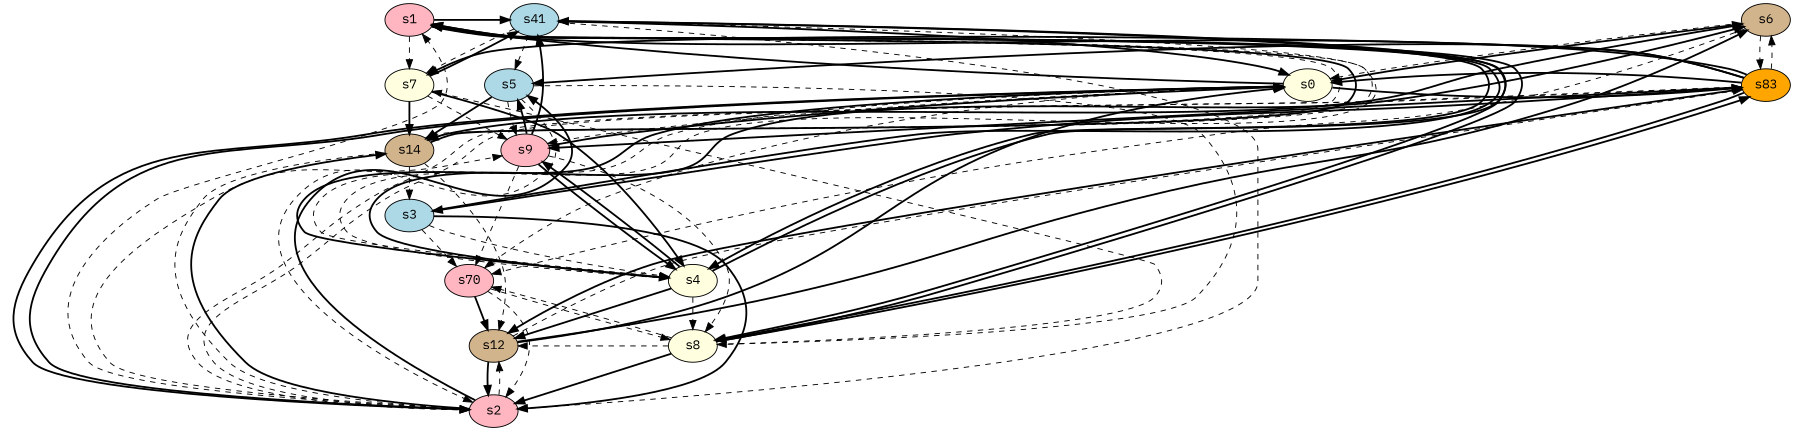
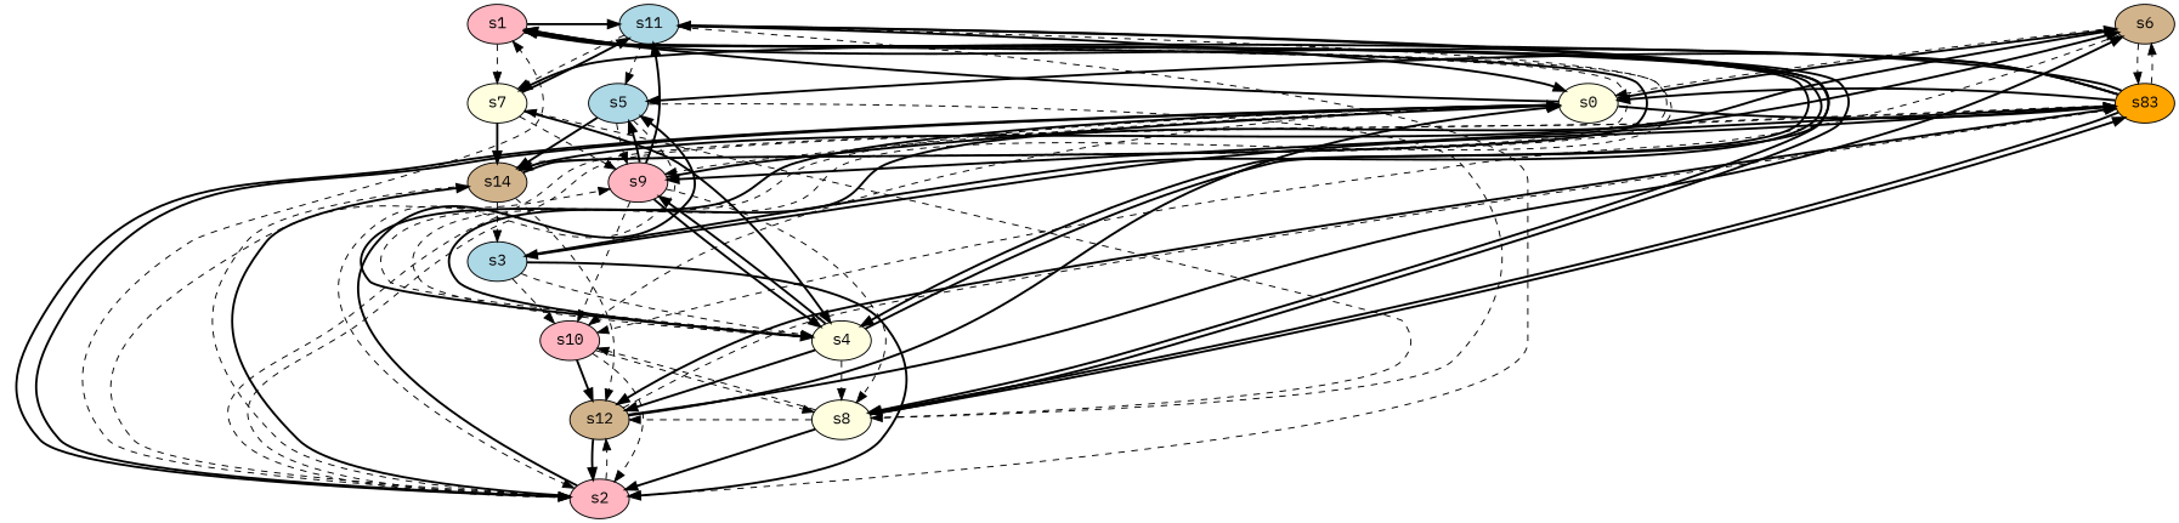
  digraph {
    fontname="IBM Plex Mono"
    node [fillcolor=lightpink fontname="IBM Plex Mono" player=1 style=filled]
    edge [fontname="IBM Plex Mono" style=bold]
    s1 [player=0]
    s0 [fillcolor=lightyellow]
    s2
    s4 [fillcolor=lightyellow]
    s6 [fillcolor=tan player=0]
    s9
-   s10 [label=s70]
+   s10
    n8 [fillcolor=orange label=s83]
    s7 [fillcolor=lightyellow]
    s8 [fillcolor=lightyellow player=0]
-   s11 [fillcolor=lightblue label=s41]
+   s11 [fillcolor=lightblue]
    s14 [fillcolor=tan player=0]
    s5 [fillcolor=lightblue]
    s12 [fillcolor=tan player=0]
    s3 [fillcolor=lightblue]
    s1 -> s7 [style=dashed]
    s1 -> s8 [constraint="time % 2 == 1"]
    s1 -> s11 [constraint="time % 4 == 0 || time % 3 == 1"]
    s1 -> s14 [constraint="time == 1 || time == 7 || time == 10 || time == 18" style=dashed]
    s0 -> s1 [constraint="time % 2 == 0 && time % 3 == 1"]
    s0 -> s2 [constraint="!(time % 4 == 2)"]
    s0 -> s4 [constraint="time == 12 || time == 13 || time == 19"]
    s0 -> s6 [constraint="!(time % 3 == 0)"]
    s0 -> s9 [style=dashed]
    s0 -> s10 [constraint="time % 2 == 0 && time % 4 == 2" style=dashed]
    s0 -> n8 [constraint="!(time % 6 == 0)"]
    s2 -> s1 [constraint="!(time % 4 == 0)" style=dashed]
    s2 -> s0 [constraint="time % 4 == 2"]
    s2 -> s9 [constraint="time % 5 == 2" style=dashed]
    s2 -> n8 [constraint="!(time % 5 == 3)" style=dashed]
    s2 -> s14
    s2 -> s5 [constraint="time % 2 == 1 || time % 2 == 1"]
    s2 -> s12 [constraint="time == 5 || time == 10 || time == 15" style=dashed]
    s4 -> s1 [constraint="time % 4 == 3" style=dashed]
    s4 -> s0 [constraint="!(time % 4 == 1)" style=dashed]
    s4 -> s6 [constraint="time % 4 == 0 || time % 2 == 1"]
    s4 -> s9 [constraint="!(time % 5 == 4)"]
    s4 -> s8 [style=dashed]
    s4 -> s11 [constraint="time % 4 == 1 || time % 3 == 2"]
    s4 -> s12 [constraint="time == 10 || time == 17"]
    s6 -> s0 [style=dashed]
    s6 -> s10 [constraint="!(time % 6 == 4)" style=dashed]
    s6 -> n8 [style=dashed]
    s6 -> s14 [constraint="time % 2 == 0 || time % 2 == 1"]
    s9 -> s0 [constraint="time % 5 == 3 || time % 2 == 1"]
    s9 -> s4
    s9 -> s10 [constraint="time == 20 || time == 23" style=dashed]
    s9 -> s8 [constraint="time % 2 == 1 || time % 3 == 0" style=dashed]
    s9 -> s11
    s9 -> s5 [constraint="time == 12 || time == 15 || time == 19 || time == 22 || time == 27"]
    s10 -> s2 [constraint="time == 1 || time == 7 || time == 8" style=dashed]
    s10 -> s8 [constraint="time == 8 || time == 17" style=dashed]
    s10 -> s12
    n8 -> s1 [constraint="time % 3 == 1"]
    n8 -> s0 [constraint="time == 3 || time == 7 || time == 22 || time == 23"]
    n8 -> s2 [constraint="time % 5 == 0 || time % 5 == 0" style=dashed]
    n8 -> s6 [style=dashed]
    n8 -> s9 [constraint="time % 3 == 2 && time % 3 == 1"]
    n8 -> s7 [constraint="time % 4 == 2 || time % 4 == 1"]
    n8 -> s8 [constraint="time % 3 == 2 && time % 3 == 1"]
    n8 -> s5 [constraint="time % 2 == 1 && time % 3 == 0"]
    n8 -> s12 [constraint="time % 3 == 2 && time % 4 == 3"]
    n8 -> s3 [constraint="time % 2 == 1 && time % 5 == 1"]
    s7 -> s4 [constraint="time == 3"]
    s7 -> s9 [constraint="!(time % 4 == 3)" style=dashed]
    s7 -> s11 [constraint="!(time % 3 == 0)"]
    s7 -> s14
    s8 -> s1 [constraint="time % 7 == 2"]
    s8 -> s2 [constraint="time % 4 == 2 && time % 3 == 2"]
    s8 -> s10 [constraint="!(time % 4 == 3)" style=dashed]
    s8 -> n8 [constraint="!(time % 3 == 2)"]
    s8 -> s7 [constraint="time % 3 == 2 && time % 3 == 1" style=dashed]
    s8 -> s12 [constraint="time == 0 || time == 8" style=dashed]
    s11 -> s0 [constraint="!(time % 3 == 0)"]
    s11 -> s2 [style=dashed]
    s11 -> s4 [constraint="time % 2 == 0"]
    s11 -> s7 [style=dashed]
    s11 -> s5 [style=dashed]
    s14 -> s1 [constraint="time % 2 == 0 && time % 3 == 2"]
    s14 -> s2 [constraint="time % 2 == 0" style=dashed]
    s14 -> s11 [constraint="time == 16 || time == 17" style=dashed]
    s14 -> s12 [style=dashed]
    s14 -> s3 [style=dashed]
    s5 -> s2 [constraint="time % 4 == 1 && time % 5 == 3" style=dashed]
    s5 -> s9 [style=dashed]
    s5 -> s8 [constraint="!(time % 4 == 3)" style=dashed]
    s5 -> s14
    s12 -> s0 [constraint="!(time % 2 == 0)"]
    s12 -> s2
    s12 -> s6 [constraint="time % 4 == 0 && time % 5 == 0"]
    s12 -> n8 [constraint="time == 5 || time == 7 || time == 10 || time == 13 || time == 21" style=dashed]
    s3 -> s1 [constraint="time % 3 == 0"]
    s3 -> s2 [constraint="time % 3 == 2 || time % 4 == 0"]
    s3 -> s4 [style=dashed]
    s3 -> s10 [style=dashed]
  }
